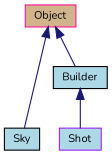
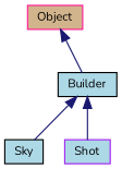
  digraph {
    fontname=Nunito
    node [color=black fillcolor=lightblue fontname=Nunito fontsize=10 shape=record style=filled]
    edge [color=midnightblue dir=back fontname=Nunito fontsize=10 labelfontname=Helvetica labelfontsize=10 style=solid]
    n1 [color=deeppink fillcolor=tan fontcolor=black height=0.2 label=Object width=0.4]
    n2 [height=0.2 label=Builder width=0.4]
    n3 [height=0.2 label=Sky width=0.4]
    n4 [color=purple height=0.2 label=Shot width=0.4]
    n1 -> n2
-   n1 -> n3
+   n2 -> n3
    n2 -> n4
  }
